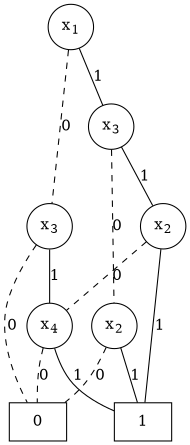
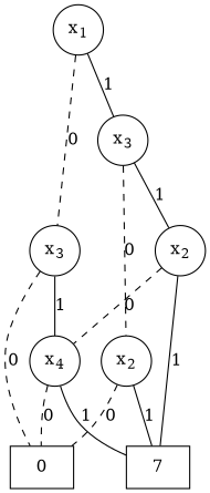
  graph {
    node [shape=circle]
    n1 [label=0 shape=box]
-   n2 [label=1 shape=box]
+   n2 [label=7 shape=box]
    n3 [label=<x<SUB>4</SUB>>]
    n4 [label=<x<SUB>3</SUB>>]
    n5 [label=<x<SUB>2</SUB>>]
    n6 [label=<x<SUB>2</SUB>>]
    n7 [label=<x<SUB>3</SUB>>]
    n8 [label=<x<SUB>1</SUB>>]
    n3 -- n1 [label=0 style=dashed]
    n3 -- n2 [label=1]
    n4 -- n1 [label=0 style=dashed]
    n4 -- n3 [label=1]
    n5 -- n1 [label=0 style=dashed]
    n5 -- n2 [label=1]
    n6 -- n2 [label=1]
    n6 -- n3 [label=0 style=dashed]
    n7 -- n5 [label=0 style=dashed]
    n7 -- n6 [label=1]
    n8 -- n4 [label=0 style=dashed]
    n8 -- n7 [label=1]
  }
